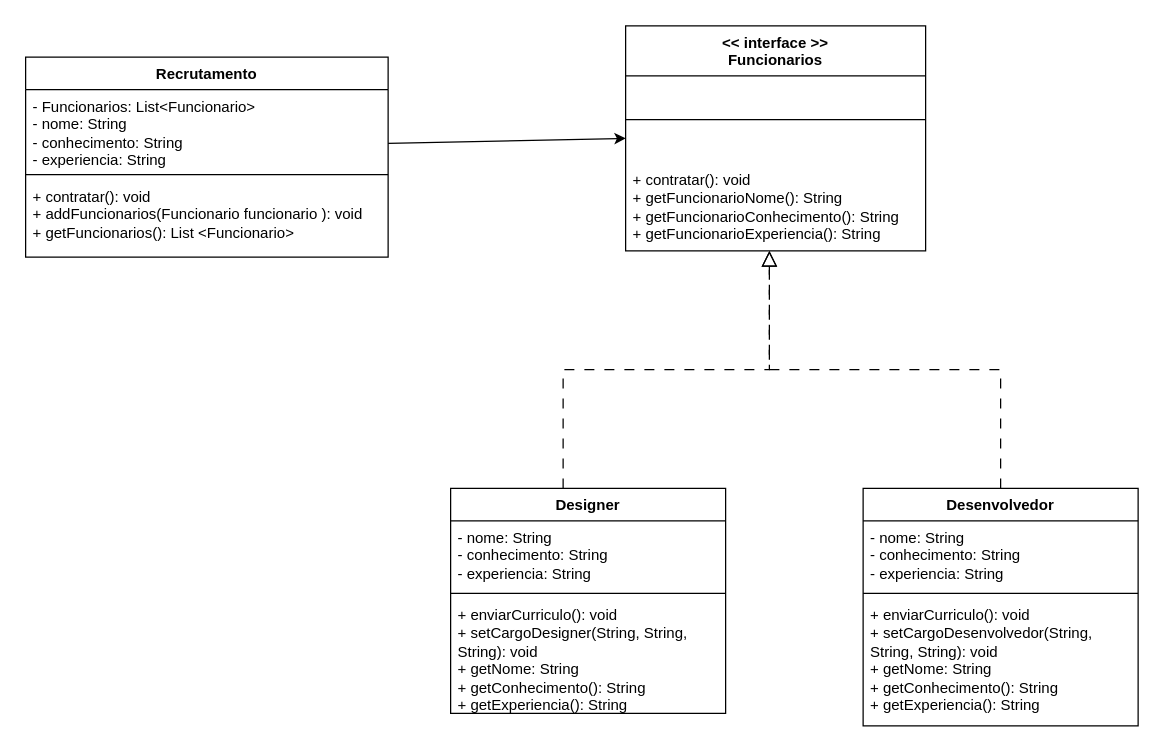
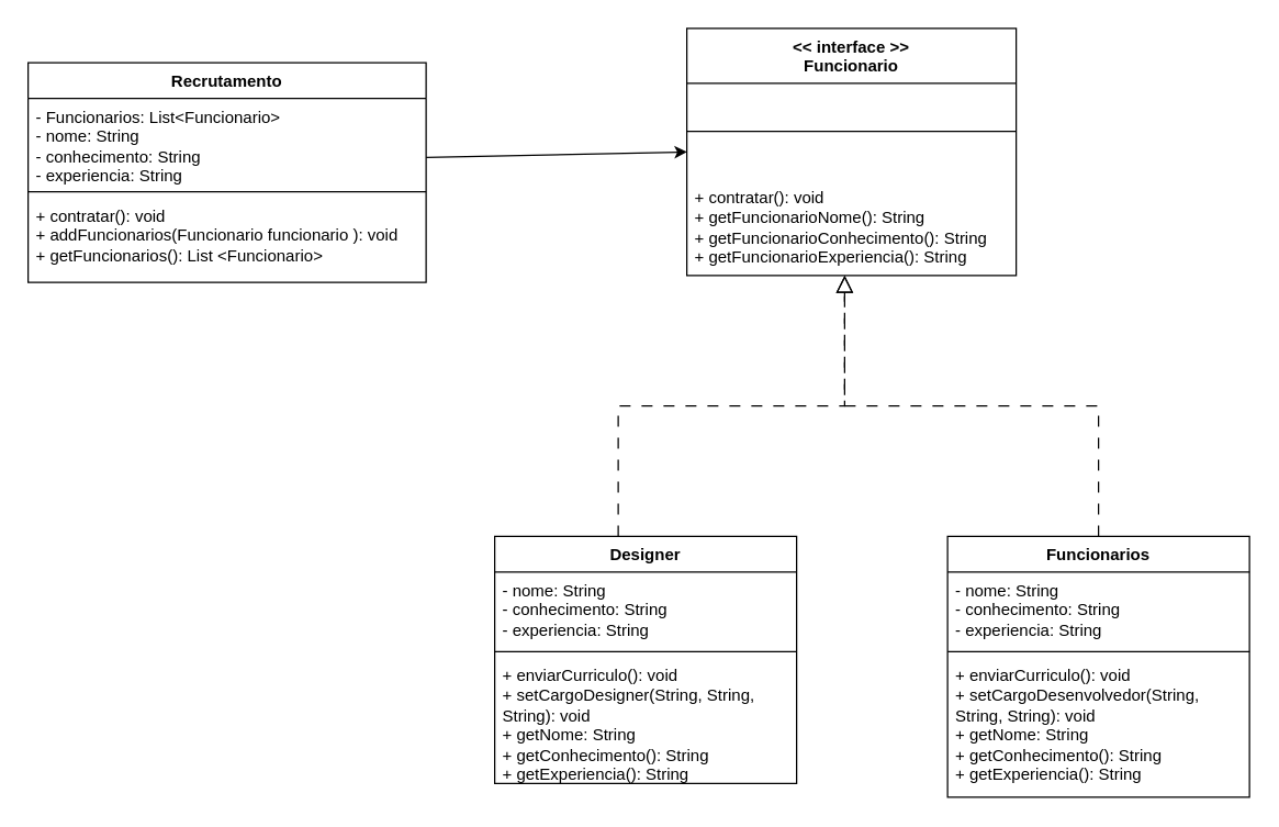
  <mxCell id="0" />
  <mxCell id="1" parent="0" />
  <mxCell id="2" value="" style="endArrow=block;endSize=10;endFill=0;shadow=0;strokeWidth=1;rounded=0;edgeStyle=elbowEdgeStyle;elbow=vertical;dashed=1;dashPattern=8 8;" parent="1" edge="1"><mxGeometry width="160" relative="1" as="geometry"><mxPoint x="450" y="390" as="sourcePoint" /><mxPoint x="615" y="200" as="targetPoint" /></mxGeometry></mxCell>
  <mxCell id="3" value="" style="endArrow=block;endSize=10;endFill=0;shadow=0;strokeWidth=1;rounded=0;edgeStyle=elbowEdgeStyle;elbow=vertical;dashed=1;dashPattern=8 8;" parent="1" edge="1"><mxGeometry width="160" relative="1" as="geometry"><mxPoint x="800" y="390" as="sourcePoint" /><mxPoint x="615" y="200" as="targetPoint" /></mxGeometry></mxCell>
- <mxCell id="4" value="&amp;lt;&amp;lt; interface &amp;gt;&amp;gt;&lt;br&gt;Funcionarios" style="swimlane;fontStyle=1;align=center;verticalAlign=top;childLayout=stackLayout;horizontal=1;startSize=40;horizontalStack=0;resizeParent=1;resizeParentMax=0;resizeLast=0;collapsible=1;marginBottom=0;whiteSpace=wrap;html=1;" parent="1" vertex="1"><mxGeometry x="500" y="20" width="240" height="180" as="geometry" /></mxCell>
+ <mxCell id="4" value="&amp;lt;&amp;lt; interface &amp;gt;&amp;gt;&lt;br&gt;Funcionario" style="swimlane;fontStyle=1;align=center;verticalAlign=top;childLayout=stackLayout;horizontal=1;startSize=40;horizontalStack=0;resizeParent=1;resizeParentMax=0;resizeLast=0;collapsible=1;marginBottom=0;whiteSpace=wrap;html=1;" parent="1" vertex="1"><mxGeometry x="500" y="20" width="240" height="180" as="geometry" /></mxCell>
  <mxCell id="5" value="" style="line;strokeWidth=1;fillColor=none;align=left;verticalAlign=middle;spacingTop=-1;spacingLeft=3;spacingRight=3;rotatable=0;labelPosition=right;points=[];portConstraint=eastwest;strokeColor=inherit;" parent="4" vertex="1"><mxGeometry y="40" width="240" height="70" as="geometry" /></mxCell>
  <mxCell id="6" value="+ contratar(): void&lt;br&gt;+ getFuncionarioNome(): String&lt;br&gt;+ getFuncionarioConhecimento(): String&lt;br&gt;+ getFuncionarioExperiencia(): String" style="text;strokeColor=none;fillColor=none;align=left;verticalAlign=top;spacingLeft=4;spacingRight=4;overflow=hidden;rotatable=0;points=[[0,0.5],[1,0.5]];portConstraint=eastwest;whiteSpace=wrap;html=1;" parent="4" vertex="1"><mxGeometry y="110" width="240" height="70" as="geometry" /></mxCell>
  <mxCell id="7" value="" style="endArrow=classic;html=1;rounded=0;entryX=0;entryY=0.5;entryDx=0;entryDy=0;exitX=1;exitY=0.672;exitDx=0;exitDy=0;exitPerimeter=0;" parent="1" source="9" target="4" edge="1"><mxGeometry width="50" height="50" relative="1" as="geometry"><mxPoint x="330" y="120" as="sourcePoint" /><mxPoint x="460" y="130" as="targetPoint" /></mxGeometry></mxCell>
  <mxCell id="8" value="Recrutamento" style="swimlane;fontStyle=1;align=center;verticalAlign=top;childLayout=stackLayout;horizontal=1;startSize=26;horizontalStack=0;resizeParent=1;resizeParentMax=0;resizeLast=0;collapsible=1;marginBottom=0;whiteSpace=wrap;html=1;" parent="1" vertex="1"><mxGeometry x="20" y="45" width="290" height="160" as="geometry" /></mxCell>
  <mxCell id="9" value="- Funcionarios: List&amp;lt;Funcionario&amp;gt;&lt;br&gt;- nome: String&lt;br&gt;- conhecimento: String&lt;br&gt;- experiencia: String" style="text;strokeColor=none;fillColor=none;align=left;verticalAlign=top;spacingLeft=4;spacingRight=4;overflow=hidden;rotatable=0;points=[[0,0.5],[1,0.5]];portConstraint=eastwest;whiteSpace=wrap;html=1;" parent="8" vertex="1"><mxGeometry y="26" width="290" height="64" as="geometry" /></mxCell>
  <mxCell id="10" value="" style="line;strokeWidth=1;fillColor=none;align=left;verticalAlign=middle;spacingTop=-1;spacingLeft=3;spacingRight=3;rotatable=0;labelPosition=right;points=[];portConstraint=eastwest;strokeColor=inherit;" parent="8" vertex="1"><mxGeometry y="90" width="290" height="8" as="geometry" /></mxCell>
  <mxCell id="11" value="+ contratar(): void&lt;br&gt;+ addFuncionarios(Funcionario funcionario ): void&lt;br&gt;+ getFuncionarios(): List &amp;lt;Funcionario&amp;gt;" style="text;strokeColor=none;fillColor=none;align=left;verticalAlign=top;spacingLeft=4;spacingRight=4;overflow=hidden;rotatable=0;points=[[0,0.5],[1,0.5]];portConstraint=eastwest;whiteSpace=wrap;html=1;" parent="8" vertex="1"><mxGeometry y="98" width="290" height="62" as="geometry" /></mxCell>
  <mxCell id="12" value="Designer" style="swimlane;fontStyle=1;align=center;verticalAlign=top;childLayout=stackLayout;horizontal=1;startSize=26;horizontalStack=0;resizeParent=1;resizeParentMax=0;resizeLast=0;collapsible=1;marginBottom=0;whiteSpace=wrap;html=1;" parent="1" vertex="1"><mxGeometry x="360" y="390" width="220" height="180" as="geometry" /></mxCell>
  <mxCell id="13" value="- nome: String&lt;br style=&quot;border-color: var(--border-color);&quot;&gt;- conhecimento: String&lt;br style=&quot;border-color: var(--border-color);&quot;&gt;- experiencia: String" style="text;strokeColor=none;fillColor=none;align=left;verticalAlign=top;spacingLeft=4;spacingRight=4;overflow=hidden;rotatable=0;points=[[0,0.5],[1,0.5]];portConstraint=eastwest;whiteSpace=wrap;html=1;" parent="12" vertex="1"><mxGeometry y="26" width="220" height="54" as="geometry" /></mxCell>
  <mxCell id="14" value="" style="line;strokeWidth=1;fillColor=none;align=left;verticalAlign=middle;spacingTop=-1;spacingLeft=3;spacingRight=3;rotatable=0;labelPosition=right;points=[];portConstraint=eastwest;strokeColor=inherit;" parent="12" vertex="1"><mxGeometry y="80" width="220" height="8" as="geometry" /></mxCell>
  <mxCell id="15" value="+ enviarCurriculo(): void&lt;br style=&quot;border-color: var(--border-color);&quot;&gt;+ setCargoDesigner(String, String, String): void&lt;br&gt;+ getNome: String&lt;br style=&quot;border-color: var(--border-color);&quot;&gt;+ getConhecimento(): String&lt;br style=&quot;border-color: var(--border-color);&quot;&gt;+ getExperiencia(): String" style="text;strokeColor=none;fillColor=none;align=left;verticalAlign=top;spacingLeft=4;spacingRight=4;overflow=hidden;rotatable=0;points=[[0,0.5],[1,0.5]];portConstraint=eastwest;whiteSpace=wrap;html=1;" parent="12" vertex="1"><mxGeometry y="88" width="220" height="92" as="geometry" /></mxCell>
- <mxCell id="16" value="Desenvolvedor" style="swimlane;fontStyle=1;align=center;verticalAlign=top;childLayout=stackLayout;horizontal=1;startSize=26;horizontalStack=0;resizeParent=1;resizeParentMax=0;resizeLast=0;collapsible=1;marginBottom=0;whiteSpace=wrap;html=1;" parent="1" vertex="1"><mxGeometry x="690" y="390" width="220" height="190" as="geometry" /></mxCell>
+ <mxCell id="16" value="Funcionarios" style="swimlane;fontStyle=1;align=center;verticalAlign=top;childLayout=stackLayout;horizontal=1;startSize=26;horizontalStack=0;resizeParent=1;resizeParentMax=0;resizeLast=0;collapsible=1;marginBottom=0;whiteSpace=wrap;html=1;" parent="1" vertex="1"><mxGeometry x="690" y="390" width="220" height="190" as="geometry" /></mxCell>
  <mxCell id="17" value="- nome: String&lt;br style=&quot;border-color: var(--border-color);&quot;&gt;- conhecimento: String&lt;br&gt;- experiencia: String" style="text;strokeColor=none;fillColor=none;align=left;verticalAlign=top;spacingLeft=4;spacingRight=4;overflow=hidden;rotatable=0;points=[[0,0.5],[1,0.5]];portConstraint=eastwest;whiteSpace=wrap;html=1;" parent="16" vertex="1"><mxGeometry y="26" width="220" height="54" as="geometry" /></mxCell>
  <mxCell id="18" value="" style="line;strokeWidth=1;fillColor=none;align=left;verticalAlign=middle;spacingTop=-1;spacingLeft=3;spacingRight=3;rotatable=0;labelPosition=right;points=[];portConstraint=eastwest;strokeColor=inherit;" parent="16" vertex="1"><mxGeometry y="80" width="220" height="8" as="geometry" /></mxCell>
  <mxCell id="19" value="+ enviarCurriculo(): void&lt;br style=&quot;border-color: var(--border-color);&quot;&gt;+ setCargoDesenvolvedor(String, String, String): void&lt;br&gt;+ getNome: String&lt;br style=&quot;border-color: var(--border-color);&quot;&gt;+ getConhecimento(): String&lt;br&gt;+ getExperiencia(): String" style="text;strokeColor=none;fillColor=none;align=left;verticalAlign=top;spacingLeft=4;spacingRight=4;overflow=hidden;rotatable=0;points=[[0,0.5],[1,0.5]];portConstraint=eastwest;whiteSpace=wrap;html=1;" parent="16" vertex="1"><mxGeometry y="88" width="220" height="102" as="geometry" /></mxCell>
